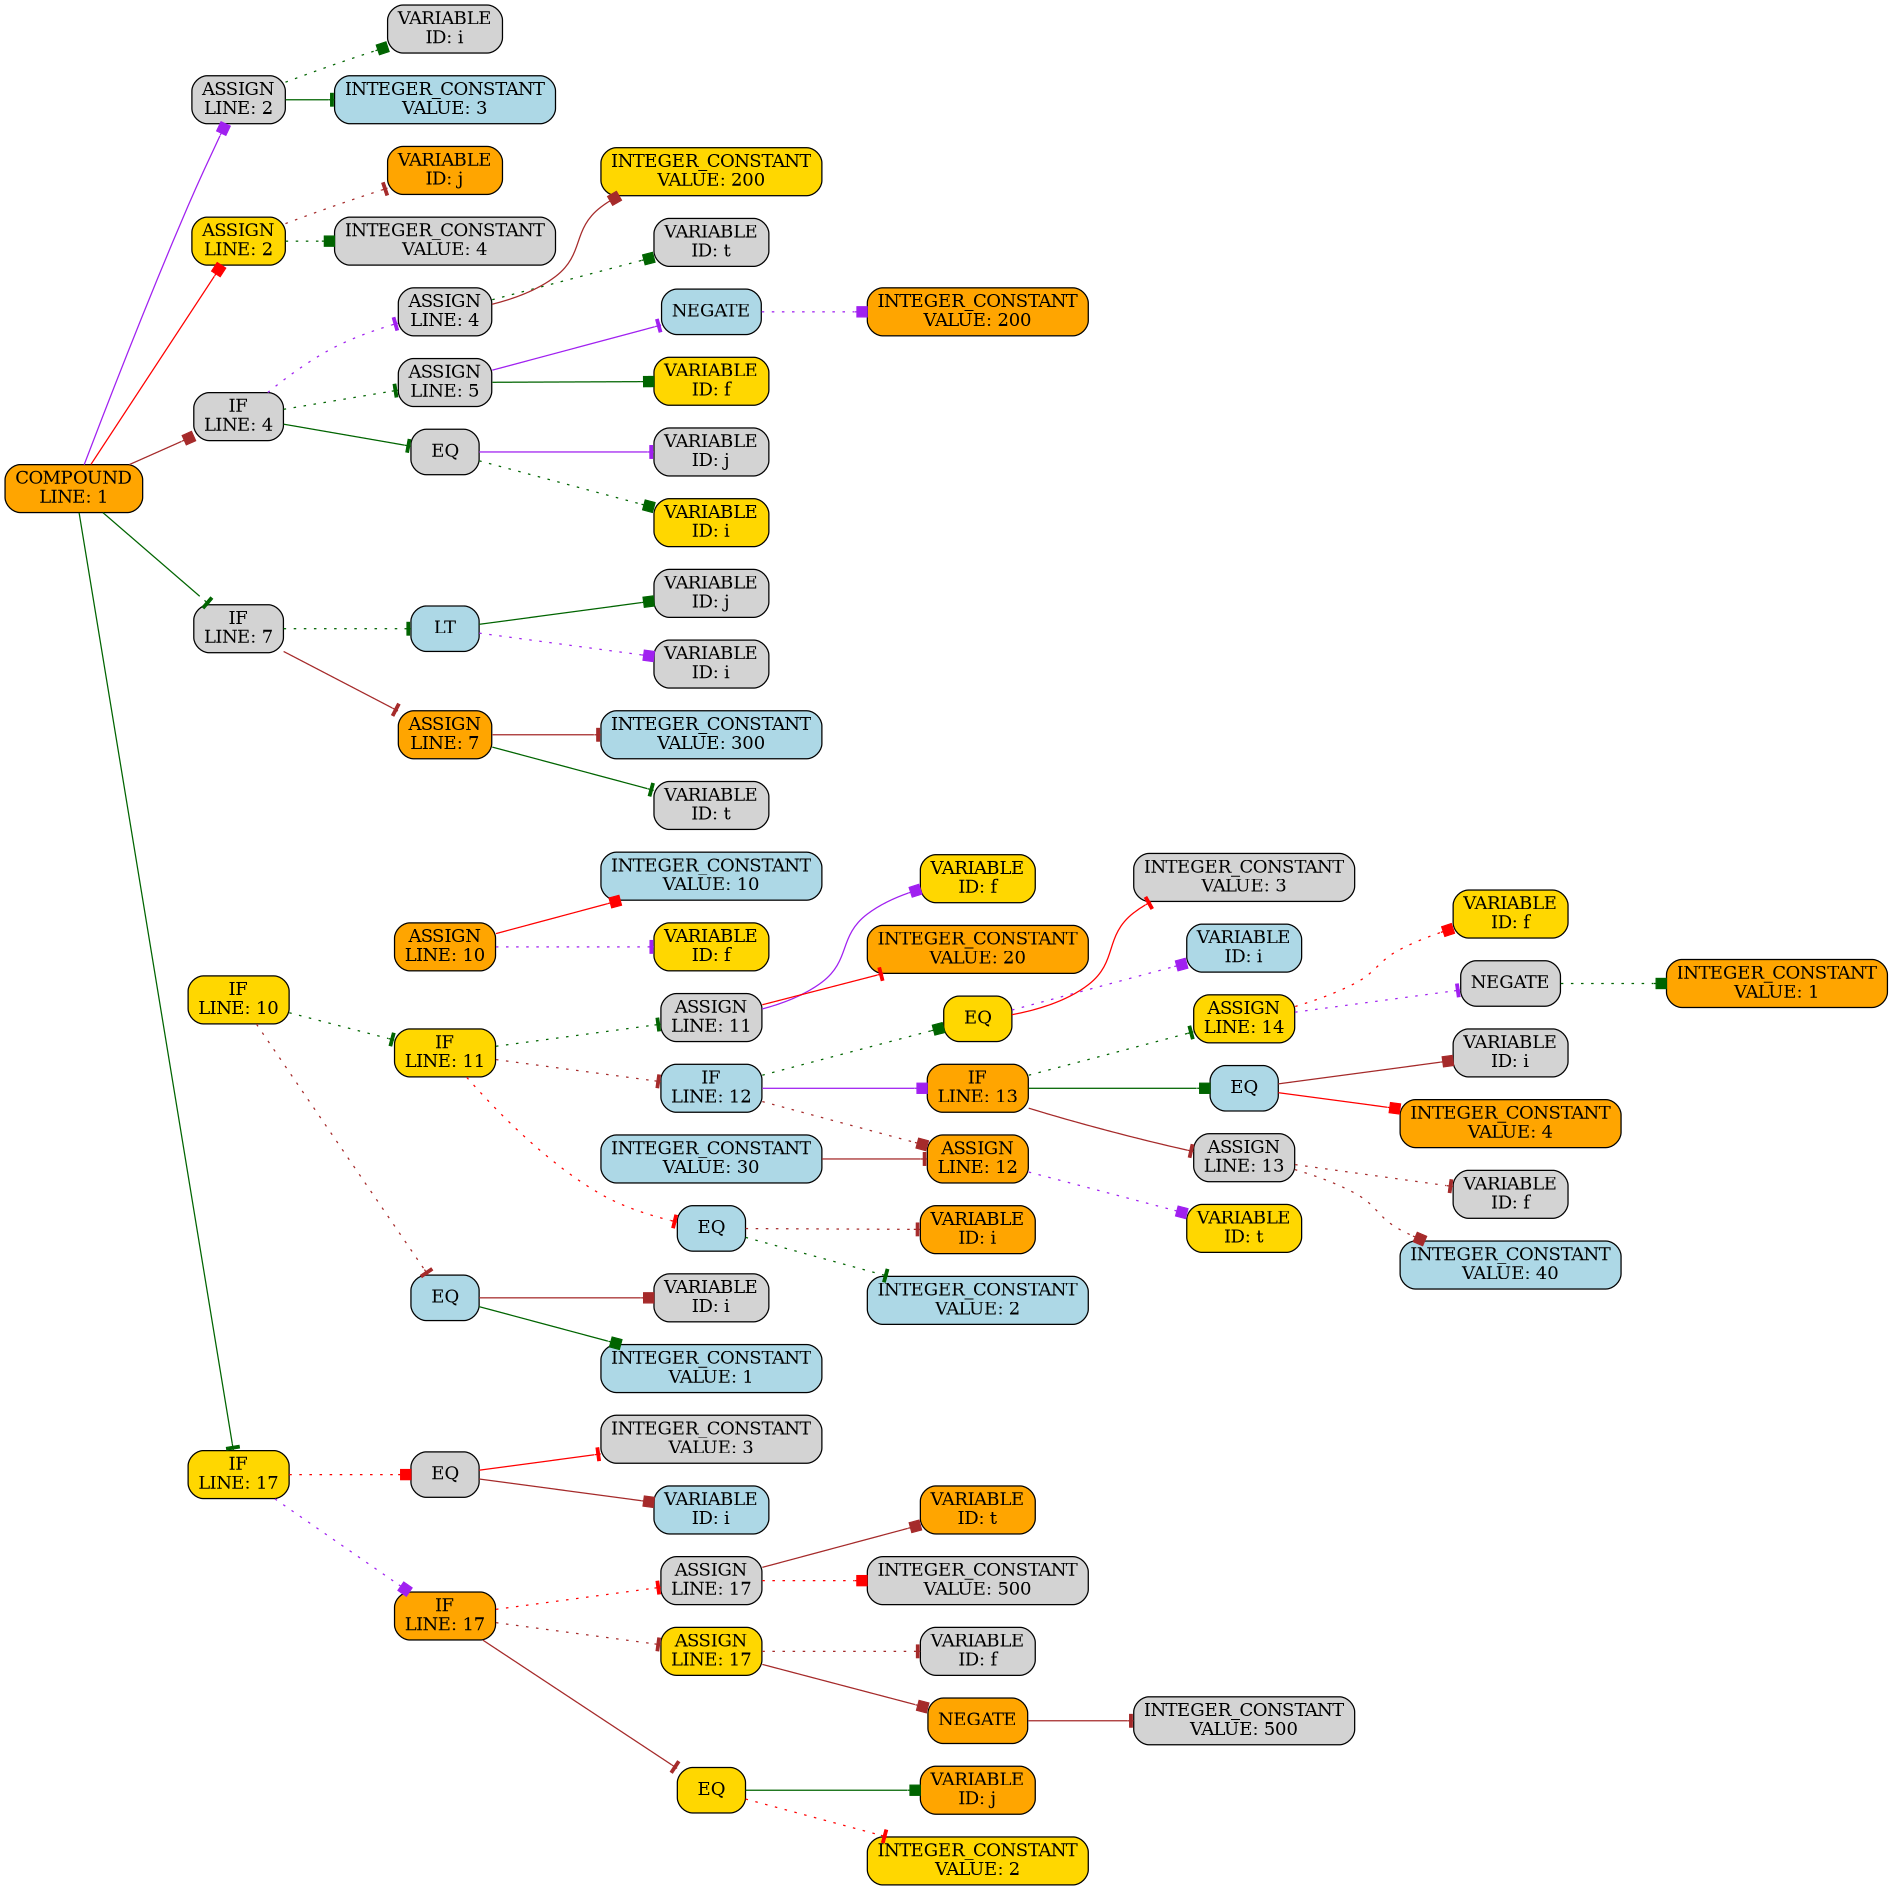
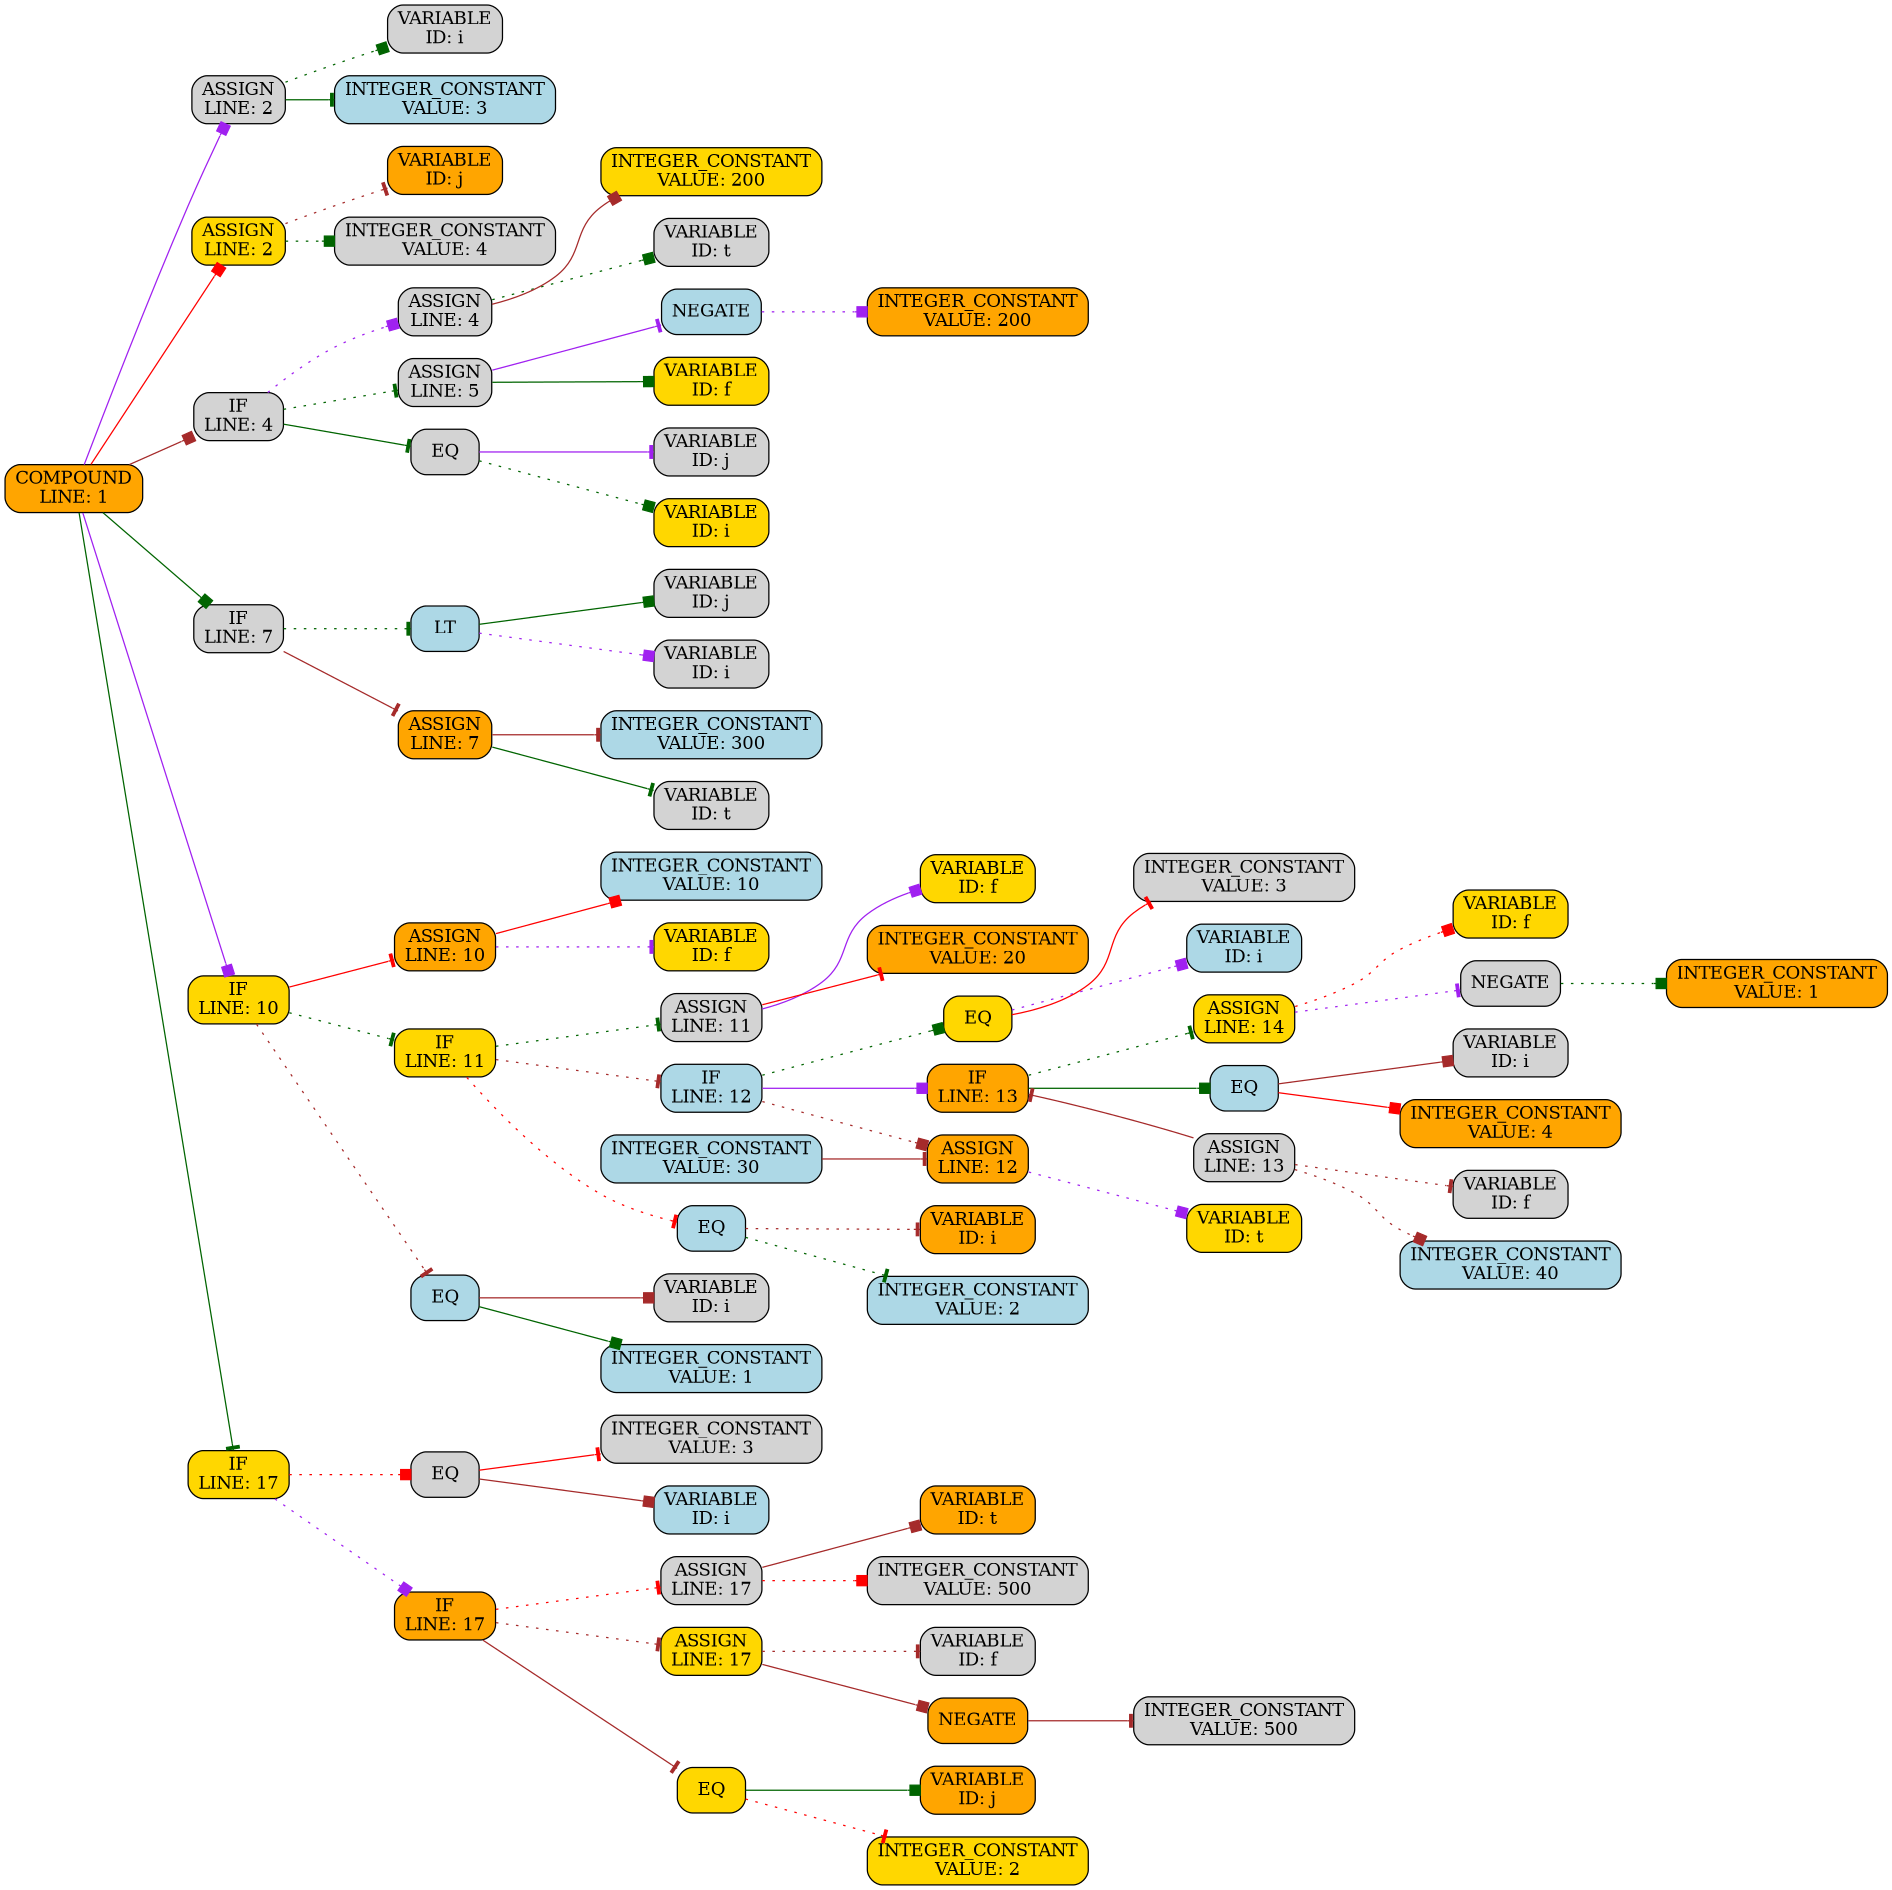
  digraph {
    rankdir=LR
    node [fillcolor=lightgrey shape=box style="rounded,filled"]
    edge [arrowhead=box color=brown style=solid]
    n1 [fillcolor=orange label="COMPOUND\nLINE: 1"]
    n2 [label="ASSIGN\nLINE: 2"]
    n3 [label="VARIABLE\nID: i"]
    n4 [fillcolor=lightblue label="INTEGER_CONSTANT\nVALUE: 3"]
    n5 [fillcolor=gold label="ASSIGN\nLINE: 2"]
    n6 [fillcolor=orange label="VARIABLE\nID: j"]
    n7 [label="INTEGER_CONSTANT\nVALUE: 4"]
    n8 [label="IF\nLINE: 4"]
    n9 [label=EQ]
    n10 [fillcolor=gold label="VARIABLE\nID: i"]
    n11 [label="VARIABLE\nID: j"]
    n12 [label="ASSIGN\nLINE: 4"]
    n13 [label="VARIABLE\nID: t"]
    n14 [fillcolor=gold label="INTEGER_CONSTANT\nVALUE: 200"]
    n15 [label="ASSIGN\nLINE: 5"]
    n16 [fillcolor=gold label="VARIABLE\nID: f"]
    n17 [fillcolor=lightblue label=NEGATE]
    n18 [fillcolor=orange label="INTEGER_CONSTANT\nVALUE: 200"]
    n19 [label="IF\nLINE: 7"]
    n20 [fillcolor=lightblue label=LT]
    n21 [label="VARIABLE\nID: i"]
    n22 [label="VARIABLE\nID: j"]
    n23 [fillcolor=orange label="ASSIGN\nLINE: 7"]
    n24 [label="VARIABLE\nID: t"]
    n25 [fillcolor=lightblue label="INTEGER_CONSTANT\nVALUE: 300"]
    n26 [fillcolor=gold label="IF\nLINE: 10"]
    n27 [fillcolor=lightblue label=EQ]
    n28 [label="VARIABLE\nID: i"]
    n29 [fillcolor=lightblue label="INTEGER_CONSTANT\nVALUE: 1"]
    n30 [fillcolor=orange label="ASSIGN\nLINE: 10"]
    n31 [fillcolor=gold label="VARIABLE\nID: f"]
    n32 [fillcolor=lightblue label="INTEGER_CONSTANT\nVALUE: 10"]
    n33 [fillcolor=gold label="IF\nLINE: 11"]
    n34 [fillcolor=lightblue label=EQ]
    n35 [fillcolor=orange label="VARIABLE\nID: i"]
    n36 [fillcolor=lightblue label="INTEGER_CONSTANT\nVALUE: 2"]
    n37 [label="ASSIGN\nLINE: 11"]
    n38 [fillcolor=gold label="VARIABLE\nID: f"]
    n39 [fillcolor=orange label="INTEGER_CONSTANT\nVALUE: 20"]
    n40 [fillcolor=lightblue label="IF\nLINE: 12"]
    n41 [fillcolor=gold label=EQ]
    n42 [fillcolor=lightblue label="VARIABLE\nID: i"]
    n43 [label="INTEGER_CONSTANT\nVALUE: 3"]
    n44 [fillcolor=orange label="ASSIGN\nLINE: 12"]
    n45 [fillcolor=gold label="VARIABLE\nID: t"]
    n46 [fillcolor=lightblue label="INTEGER_CONSTANT\nVALUE: 30"]
    n47 [fillcolor=orange label="IF\nLINE: 13"]
    n48 [fillcolor=lightblue label=EQ]
    n49 [label="VARIABLE\nID: i"]
    n50 [fillcolor=orange label="INTEGER_CONSTANT\nVALUE: 4"]
    n51 [label="ASSIGN\nLINE: 13"]
    n52 [label="VARIABLE\nID: f"]
    n53 [fillcolor=lightblue label="INTEGER_CONSTANT\nVALUE: 40"]
    n54 [fillcolor=gold label="ASSIGN\nLINE: 14"]
    n55 [fillcolor=gold label="VARIABLE\nID: f"]
    n56 [label=NEGATE]
    n57 [fillcolor=orange label="INTEGER_CONSTANT\nVALUE: 1"]
    n58 [fillcolor=gold label="IF\nLINE: 17"]
    n59 [label=EQ]
    n60 [fillcolor=lightblue label="VARIABLE\nID: i"]
    n61 [label="INTEGER_CONSTANT\nVALUE: 3"]
    n62 [fillcolor=orange label="IF\nLINE: 17"]
    n63 [fillcolor=gold label=EQ]
    n64 [fillcolor=orange label="VARIABLE\nID: j"]
    n65 [fillcolor=gold label="INTEGER_CONSTANT\nVALUE: 2"]
    n66 [label="ASSIGN\nLINE: 17"]
    n67 [fillcolor=orange label="VARIABLE\nID: t"]
    n68 [label="INTEGER_CONSTANT\nVALUE: 500"]
    n69 [fillcolor=gold label="ASSIGN\nLINE: 17"]
    n70 [label="VARIABLE\nID: f"]
    n71 [fillcolor=orange label=NEGATE]
    n72 [label="INTEGER_CONSTANT\nVALUE: 500"]
    subgraph sub_1 {
      n1
      n2
      n3
      n4
      n5
      n6
      n7
      n8
      n9
      n10
      n11
      n12
      n13
      n14
      n15
      n16
      n17
      n18
      n19
      n20
      n21
      n22
      n23
      n24
      n25
      n26
      n27
      n28
      n29
      n30
      n31
      n32
      n33
      n34
      n35
      n36
      n37
      n38
      n39
      n40
      n41
      n42
      n43
      n44
      n45
      n46
      n47
      n48
      n49
      n50
      n51
      n52
      n53
      n54
      n55
      n56
      n57
      n58
      n59
      n60
      n61
      n62
      n63
      n64
      n65
      n66
      n67
      n68
      n69
      n70
      n71
      n72
    }
    n1 -> n2 [color=purple]
    n1 -> n5 [color=red]
    n1 -> n8
-   n1 -> n19 [arrowhead=tee color=darkgreen]
+   n1 -> n19 [color=darkgreen]
+   n1 -> n26 [color=purple]
    n1 -> n58 [arrowhead=tee color=darkgreen]
    n2 -> n3 [color=darkgreen style=dotted]
    n2 -> n4 [arrowhead=tee color=darkgreen]
    n5 -> n6 [arrowhead=tee style=dotted]
    n5 -> n7 [color=darkgreen style=dotted]
    n8 -> n9 [arrowhead=tee color=darkgreen]
-   n8 -> n12 [arrowhead=tee color=purple style=dotted]
+   n8 -> n12 [color=purple style=dotted]
    n8 -> n15 [arrowhead=tee color=darkgreen style=dotted]
    n9 -> n10 [color=darkgreen style=dotted]
    n9 -> n11 [arrowhead=tee color=purple]
    n12 -> n13 [color=darkgreen style=dotted]
    n12 -> n14
    n15 -> n16 [color=darkgreen]
    n15 -> n17 [arrowhead=tee color=purple]
    n17 -> n18 [color=purple style=dotted]
    n19 -> n20 [arrowhead=tee color=darkgreen style=dotted]
    n19 -> n23 [arrowhead=tee]
    n20 -> n21 [color=purple style=dotted]
    n20 -> n22 [color=darkgreen]
    n23 -> n24 [arrowhead=tee color=darkgreen]
    n23 -> n25 [arrowhead=tee]
    n26 -> n27 [arrowhead=tee style=dotted]
+   n26 -> n30 [arrowhead=tee color=red]
    n26 -> n33 [arrowhead=tee color=darkgreen style=dotted]
    n27 -> n28
    n27 -> n29 [color=darkgreen]
    n30 -> n31 [arrowhead=tee color=purple style=dotted]
    n30 -> n32 [color=red]
    n33 -> n34 [arrowhead=tee color=red style=dotted]
    n33 -> n37 [arrowhead=tee color=darkgreen style=dotted]
    n33 -> n40 [arrowhead=tee style=dotted]
    n34 -> n35 [arrowhead=tee style=dotted]
    n34 -> n36 [arrowhead=tee color=darkgreen style=dotted]
    n37 -> n38 [color=purple]
    n37 -> n39 [arrowhead=tee color=red]
    n40 -> n41 [color=darkgreen style=dotted]
    n40 -> n44 [style=dotted]
    n40 -> n47 [color=purple]
    n41 -> n42 [color=purple style=dotted]
    n41 -> n43 [arrowhead=tee color=red]
    n44 -> n45 [color=purple style=dotted]
    n46 -> n44 [arrowhead=tee]
    n47 -> n48 [color=darkgreen]
-   n47 -> n51 [arrowhead=tee]
+   n51 -> n47 [arrowhead=tee]
    n47 -> n54 [arrowhead=tee color=darkgreen style=dotted]
    n48 -> n49
    n48 -> n50 [color=red]
    n51 -> n52 [arrowhead=tee style=dotted]
    n51 -> n53 [style=dotted]
    n54 -> n55 [color=red style=dotted]
    n54 -> n56 [arrowhead=tee color=purple style=dotted]
    n56 -> n57 [color=darkgreen style=dotted]
    n58 -> n59 [color=red style=dotted]
    n58 -> n62 [color=purple style=dotted]
    n59 -> n60
    n59 -> n61 [arrowhead=tee color=red]
    n62 -> n63 [arrowhead=tee]
    n62 -> n66 [arrowhead=tee color=red style=dotted]
    n62 -> n69 [arrowhead=tee style=dotted]
    n63 -> n64 [color=darkgreen]
    n63 -> n65 [arrowhead=tee color=red style=dotted]
    n66 -> n67
    n66 -> n68 [color=red style=dotted]
    n69 -> n70 [arrowhead=tee style=dotted]
    n69 -> n71
    n71 -> n72 [arrowhead=tee]
  }
